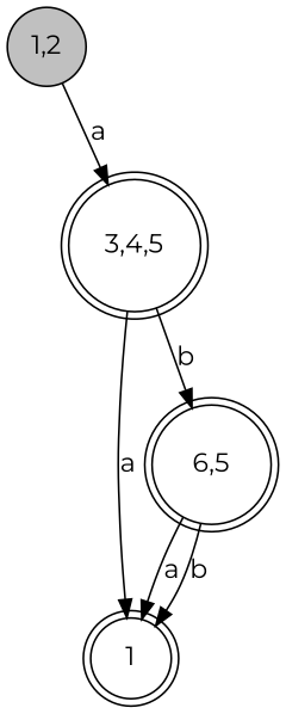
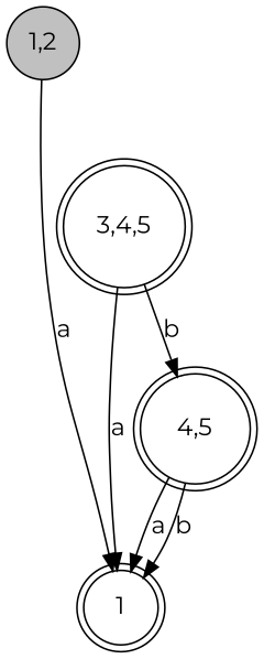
  digraph {
    fontname=Montserrat
    rankdir=TB
    node [fontname=Montserrat shape=doublecircle]
    edge [fontname=Montserrat]
    n1 [label=1]
    "3,4,5"
-   "4,5" [label="6,5"]
+   "4,5"
    "1,2" [fillcolor=gray shape=circle style=filled]
    "3,4,5" -> n1 [label=a]
    "3,4,5" -> "4,5" [label=b]
    "4,5" -> n1 [label=a]
    "4,5" -> n1 [label=b]
-   "1,2" -> "3,4,5" [label=a]
+   "1,2" -> n1 [label=a]
  }
